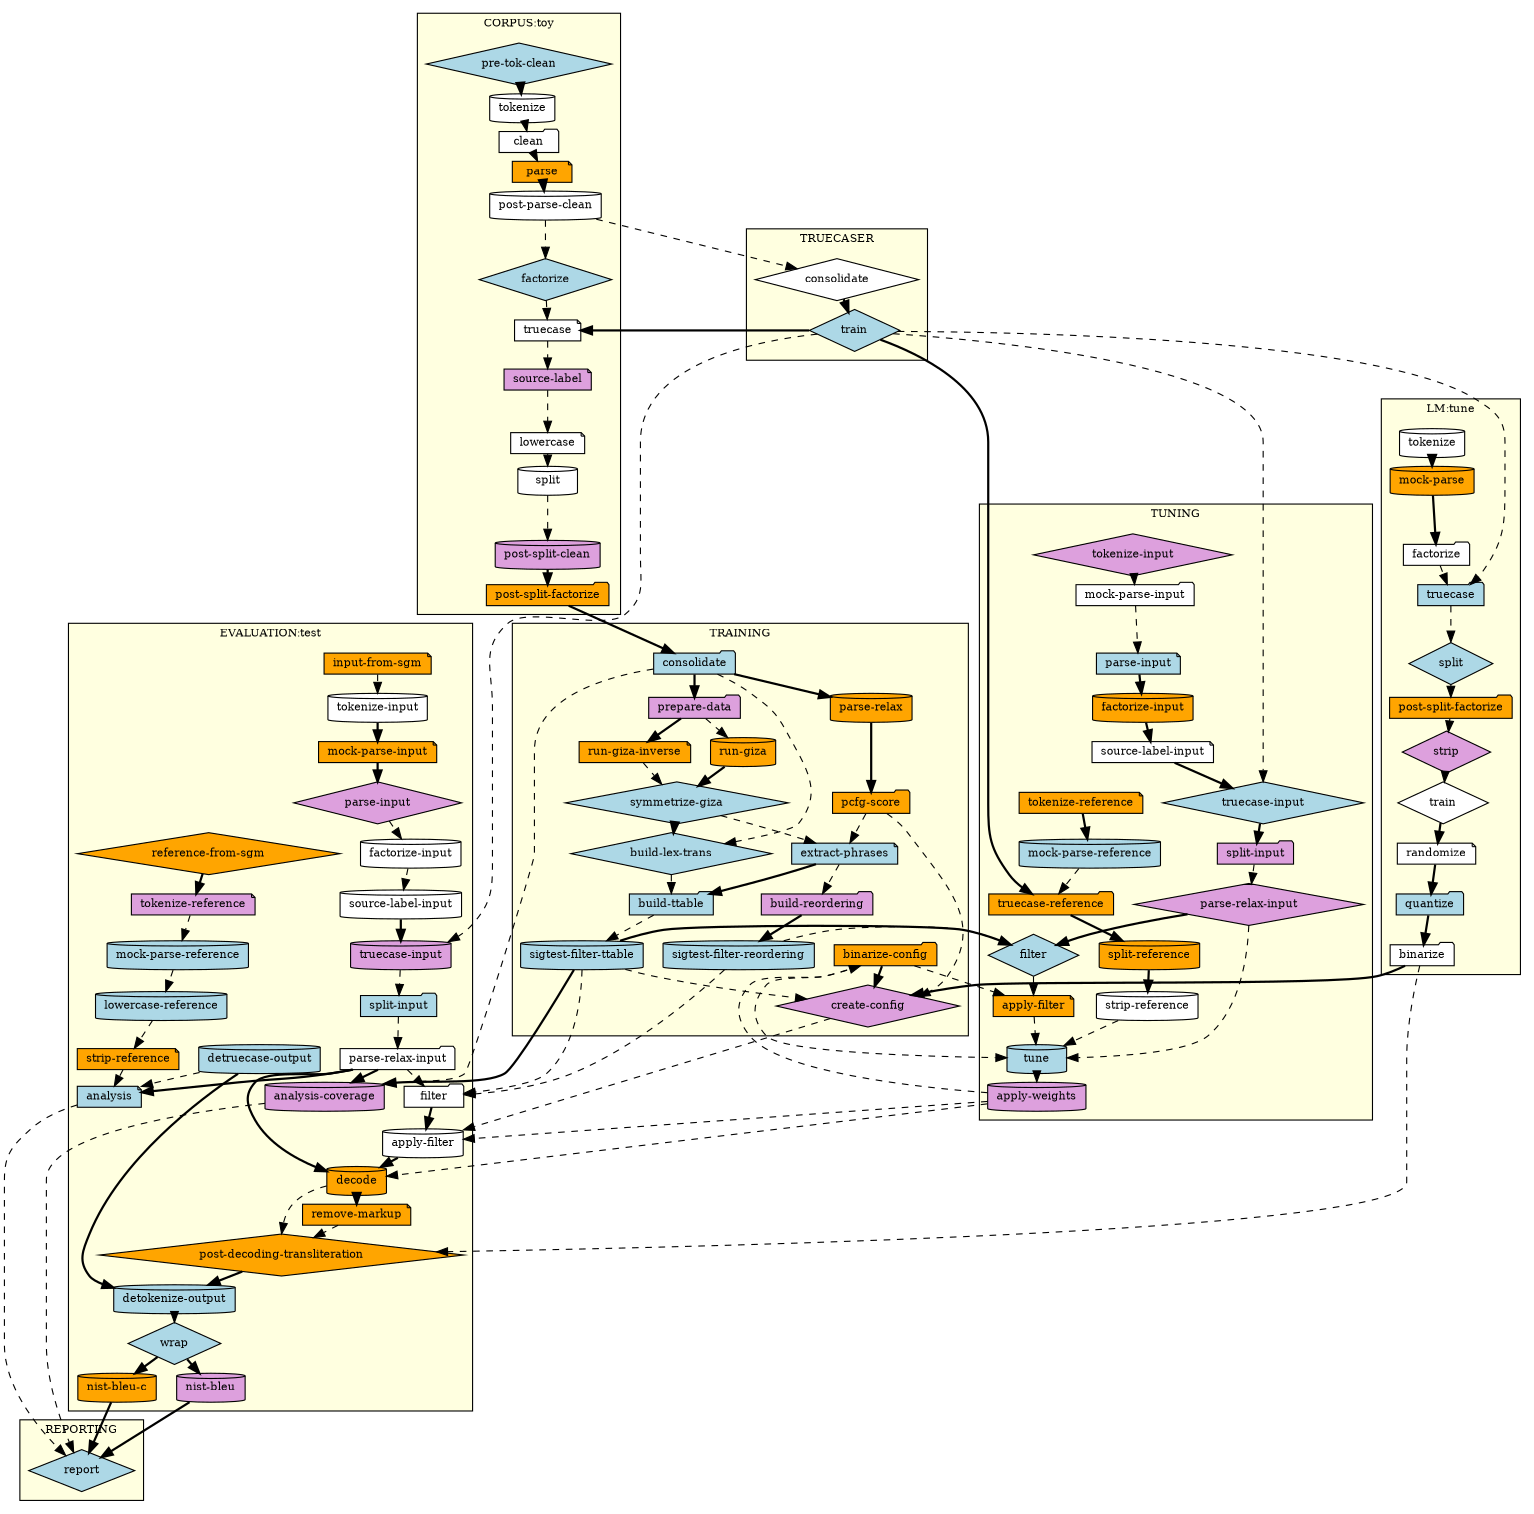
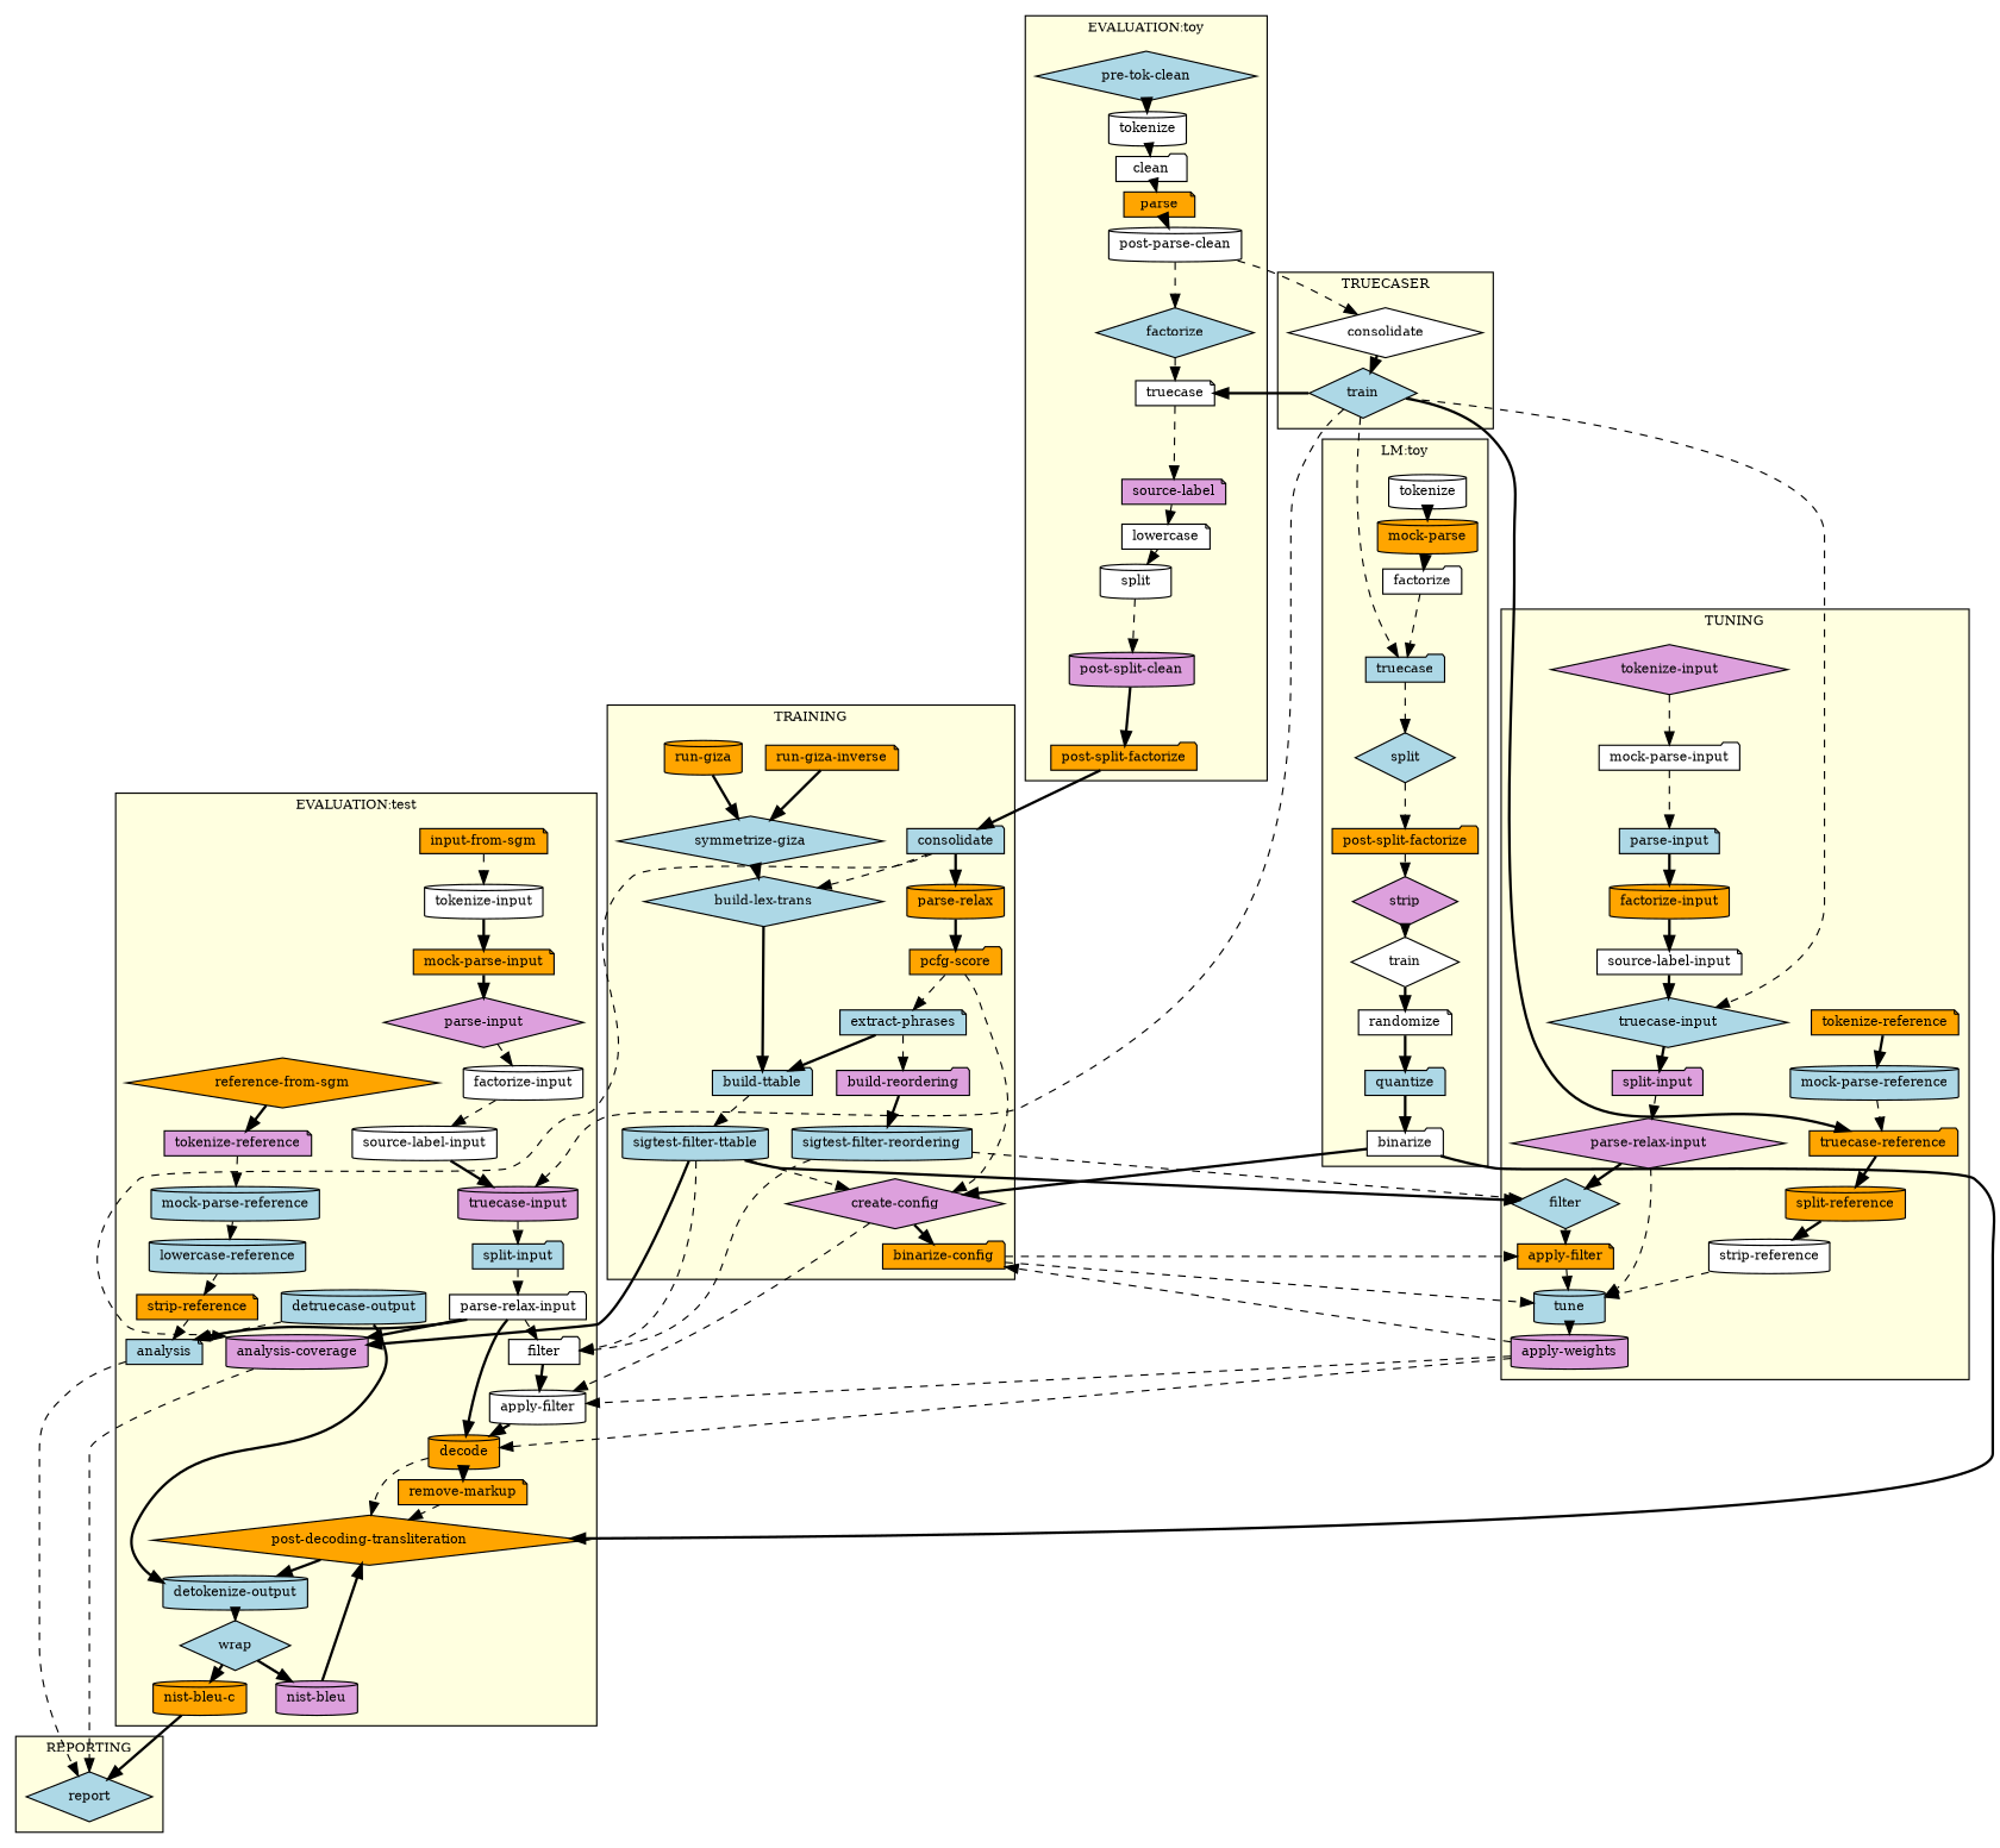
  digraph {
    ranksep=0
    node [fillcolor=lightblue fontsize=10 shape=cylinder style=filled]
    edge [style=dashed]
    n1 [fillcolor=plum height=0 label="analysis-coverage"]
    n2 [height=0 label=analysis shape=note]
    n3 [fillcolor=orange height=0 label="nist-bleu-c"]
    n4 [fillcolor=plum height=0 label="nist-bleu"]
    n5 [fillcolor=orange height=0 label="strip-reference" shape=note]
    n6 [height=0 label="lowercase-reference"]
    n7 [height=0 label="mock-parse-reference"]
    n8 [fillcolor=plum height=0 label="tokenize-reference" shape=note]
    n9 [fillcolor=orange height=0 label="reference-from-sgm" shape=diamond]
    n10 [height=0 label=wrap shape=diamond]
    n11 [height=0 label="detokenize-output"]
    n12 [height=0 label="detruecase-output"]
    n13 [fillcolor=orange height=0 label="post-decoding-transliteration" shape=diamond]
    n14 [fillcolor=orange height=0 label="remove-markup" shape=note]
    n15 [fillcolor=orange height=0 label=decode]
    n16 [fillcolor=white height=0 label="apply-filter"]
    n17 [fillcolor=white height=0 label=filter shape=folder]
    n18 [fillcolor=white height=0 label="parse-relax-input" shape=folder]
    n19 [height=0 label="split-input" shape=folder]
    n20 [fillcolor=plum height=0 label="truecase-input"]
    n21 [fillcolor=white height=0 label="source-label-input"]
    n22 [fillcolor=white height=0 label="factorize-input"]
    n23 [fillcolor=plum height=0 label="parse-input" shape=diamond]
    n24 [fillcolor=orange height=0 label="mock-parse-input" shape=note]
    n25 [fillcolor=white height=0 label="tokenize-input"]
    n26 [fillcolor=orange height=0 label="input-from-sgm" shape=note]
    n27 [height=0 label=train shape=diamond]
    n28 [fillcolor=white height=0 label=consolidate shape=diamond]
    n29 [fillcolor=white height=0 label=binarize shape=folder]
    n30 [height=0 label=quantize shape=folder]
    n31 [fillcolor=white height=0 label=randomize shape=note]
    n32 [fillcolor=white height=0 label=train shape=diamond]
    n33 [fillcolor=plum height=0 label=strip shape=diamond]
    n34 [fillcolor=orange height=0 label="post-split-factorize" shape=folder]
    n35 [height=0 label=split shape=diamond]
    n36 [height=0 label=truecase shape=folder]
    n37 [fillcolor=white height=0 label=factorize shape=folder]
    n38 [fillcolor=orange height=0 label="mock-parse"]
    n39 [fillcolor=white height=0 label=tokenize]
    n40 [fillcolor=plum height=0 label="apply-weights"]
    n41 [height=0 label=tune]
    n42 [fillcolor=orange height=0 label="apply-filter" shape=note]
    n43 [height=0 label=filter shape=diamond]
    n44 [fillcolor=white height=0 label="strip-reference"]
    n45 [fillcolor=orange height=0 label="split-reference"]
    n46 [fillcolor=orange height=0 label="truecase-reference" shape=folder]
    n47 [height=0 label="mock-parse-reference"]
    n48 [fillcolor=orange height=0 label="tokenize-reference" shape=note]
    n49 [fillcolor=plum height=0 label="parse-relax-input" shape=diamond]
    n50 [fillcolor=plum height=0 label="split-input" shape=folder]
    n51 [height=0 label="truecase-input" shape=diamond]
    n52 [fillcolor=white height=0 label="source-label-input" shape=note]
    n53 [fillcolor=orange height=0 label="factorize-input"]
    n54 [height=0 label="parse-input" shape=note]
    n55 [fillcolor=white height=0 label="mock-parse-input" shape=folder]
    n56 [fillcolor=plum height=0 label="tokenize-input" shape=diamond]
    n57 [fillcolor=orange height=0 label="post-split-factorize" shape=folder]
    n58 [fillcolor=plum height=0 label="post-split-clean"]
    n59 [fillcolor=white height=0 label=split]
    n60 [fillcolor=white height=0 label=lowercase shape=note]
    n61 [fillcolor=plum height=0 label="source-label" shape=note]
    n62 [fillcolor=white height=0 label=truecase shape=note]
    n63 [height=0 label=factorize shape=diamond]
    n64 [fillcolor=white height=0 label="post-parse-clean"]
    n65 [fillcolor=orange height=0 label=parse shape=note]
    n66 [fillcolor=white height=0 label=clean shape=folder]
    n67 [fillcolor=white height=0 label=tokenize]
    n68 [height=0 label="pre-tok-clean" shape=diamond]
    n69 [fillcolor=orange height=0 label="binarize-config" shape=folder]
    n70 [fillcolor=plum height=0 label="create-config" shape=diamond]
    n71 [height=0 label="sigtest-filter-reordering"]
    n72 [height=0 label="sigtest-filter-ttable"]
    n73 [height=0 label="build-ttable" shape=folder]
    n74 [fillcolor=plum height=0 label="build-reordering" shape=folder]
    n75 [height=0 label="extract-phrases" shape=note]
    n76 [fillcolor=orange height=0 label="pcfg-score" shape=folder]
    n77 [fillcolor=orange height=0 label="parse-relax"]
    n78 [height=0 label="build-lex-trans" shape=diamond]
    n79 [height=0 label="symmetrize-giza" shape=diamond]
    n80 [fillcolor=orange height=0 label="run-giza-inverse" shape=note]
    n81 [fillcolor=orange height=0 label="run-giza"]
-   n82 [fillcolor=plum height=0 label="prepare-data" shape=folder]
    n83 [height=0 label=consolidate shape=folder]
    n84 [height=0 label=report shape=diamond]
    subgraph cluster_1 {
      fillcolor=lightyellow
      fontsize=10
      label="EVALUATION:test"
      shape=box
      style=filled
      n1
      n2
      n3
      n4
      n5
      n6
      n7
      n8
      n9
      n10
      n11
      n12
      n13
      n14
      n15
      n16
      n17
      n18
      n19
      n20
      n21
      n22
      n23
      n24
      n25
      n26
    }
    subgraph cluster_2 {
      fillcolor=lightyellow
      fontsize=10
      label=TRUECASER
      shape=box
      style=filled
      n27
      n28
    }
    subgraph cluster_3 {
      fillcolor=lightyellow
      fontsize=10
-     label="LM:tune"
+     label="LM:toy"
      shape=box
      style=filled
      n29
      n30
      n31
      n32
      n33
      n34
      n35
      n36
      n37
      n38
      n39
    }
    subgraph cluster_4 {
      fillcolor=lightyellow
      fontsize=10
      label=TUNING
      shape=box
      style=filled
      n40
      n41
      n42
      n43
      n44
      n45
      n46
      n47
      n48
      n49
      n50
      n51
      n52
      n53
      n54
      n55
      n56
    }
    subgraph cluster_5 {
      fillcolor=lightyellow
      fontsize=10
-     label="CORPUS:toy"
+     label="EVALUATION:toy"
      shape=box
      style=filled
      n57
      n58
      n59
      n60
      n61
      n62
      n63
      n64
      n65
      n66
      n67
      n68
    }
    subgraph cluster_6 {
      fillcolor=lightyellow
      fontsize=10
      label=TRAINING
      shape=box
      style=filled
      n69
      n70
      n71
      n72
      n73
      n74
      n75
      n76
      n77
      n78
      n79
      n80
      n81
-     n82
      n83
    }
    subgraph cluster_7 {
      fillcolor=lightyellow
      fontsize=10
      label=REPORTING
      shape=box
      style=filled
      n84
    }
    n1 -> n84
    n2 -> n84
    n3 -> n84 [style=bold]
-   n4 -> n84 [style=bold]
+   n4 -> n13 [style=bold]
    n5 -> n2
    n6 -> n5
    n7 -> n6
    n8 -> n7
    n9 -> n8 [style=bold]
    n10 -> n3 [style=bold]
    n10 -> n4 [style=bold]
    n11 -> n10
    n12 -> n2
    n12 -> n11 [style=bold]
    n13 -> n11 [style=bold]
    n14 -> n13
    n15 -> n13
    n15 -> n14 [style=bold]
    n16 -> n15 [style=bold]
    n17 -> n16 [style=bold]
    n18 -> n1 [style=bold]
    n18 -> n2 [style=bold]
    n18 -> n15 [style=bold]
    n18 -> n17
    n19 -> n18
    n20 -> n19
    n21 -> n20 [style=bold]
    n22 -> n21
    n23 -> n22
    n24 -> n23 [style=bold]
    n25 -> n24 [style=bold]
    n26 -> n25
    n27 -> n20
    n27 -> n36
    n27 -> n46 [style=bold]
    n27 -> n51
    n27 -> n62 [style=bold]
    n28 -> n27 [style=bold]
-   n29 -> n13
+   n29 -> n13 [style=bold]
    n29 -> n70 [style=bold]
    n30 -> n29 [style=bold]
    n31 -> n30 [style=bold]
    n32 -> n31 [style=bold]
    n33 -> n32
    n34 -> n33
    n35 -> n34
    n36 -> n35
    n37 -> n36
    n38 -> n37 [style=bold]
    n39 -> n38 [style=bold]
    n40 -> n15
    n40 -> n16
    n40 -> n69
    n41 -> n40
    n42 -> n41
    n43 -> n42
    n44 -> n41
    n45 -> n44 [style=bold]
    n46 -> n45 [style=bold]
    n47 -> n46
    n48 -> n47 [style=bold]
    n49 -> n41
    n49 -> n43 [style=bold]
    n50 -> n49
    n51 -> n50 [style=bold]
    n52 -> n51 [style=bold]
    n53 -> n52 [style=bold]
    n54 -> n53 [style=bold]
    n55 -> n54
    n56 -> n55
    n57 -> n83 [style=bold]
    n58 -> n57 [style=bold]
    n59 -> n58
    n60 -> n59
    n61 -> n60
    n62 -> n61
    n63 -> n62
    n64 -> n28
    n64 -> n63
    n65 -> n64 [style=bold]
    n66 -> n65
    n67 -> n66
    n68 -> n67 [style=bold]
    n69 -> n41
    n69 -> n42
    n70 -> n16
-   n69 -> n70 [style=bold]
+   n70 -> n69 [style=bold]
    n71 -> n17
    n71 -> n43
    n72 -> n1 [style=bold]
    n72 -> n17
    n72 -> n43 [style=bold]
    n72 -> n70
    n73 -> n72
    n74 -> n71 [style=bold]
    n75 -> n73 [style=bold]
    n75 -> n74
    n76 -> n70
    n76 -> n75
    n77 -> n76 [style=bold]
-   n78 -> n73
-   n79 -> n75
+   n78 -> n73 [style=bold]
    n79 -> n78 [style=bold]
-   n80 -> n79
+   n80 -> n79 [style=bold]
    n81 -> n79 [style=bold]
-   n82 -> n80 [style=bold]
-   n82 -> n81
    n83 -> n1
    n83 -> n77 [style=bold]
    n83 -> n78
-   n83 -> n82 [style=bold]
  }
